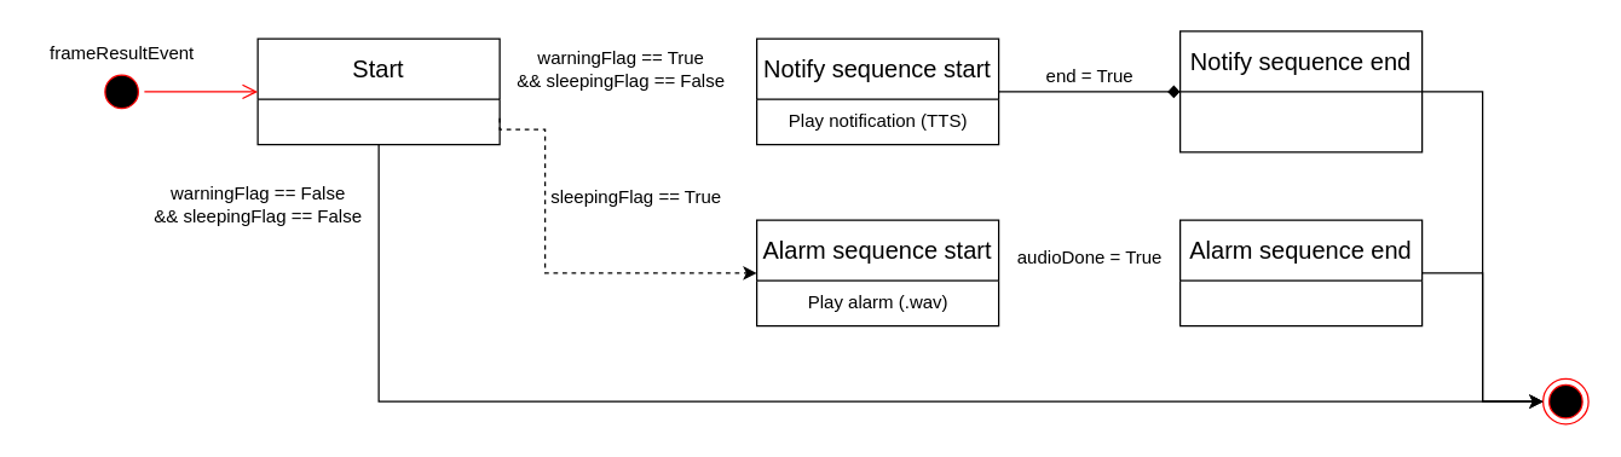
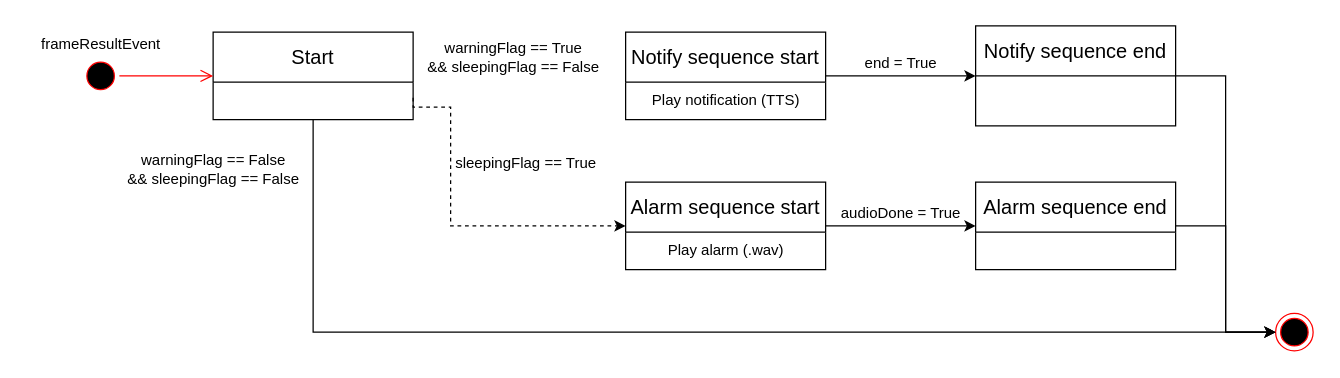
  <mxCell id="0" />
  <mxCell id="1" parent="0" />
  <mxCell id="2" style="edgeStyle=orthogonalEdgeStyle;rounded=0;orthogonalLoop=1;jettySize=auto;html=1;exitX=1;exitY=0.75;exitDx=0;exitDy=0;entryX=0;entryY=0.5;entryDx=0;entryDy=0;dashed=1;" edge="1" parent="1" source="4" target="15"><mxGeometry relative="1" as="geometry"><mxPoint x="450" y="175" as="targetPoint" /><Array as="points"><mxPoint x="330" y="85" /><mxPoint x="360" y="85" /><mxPoint x="360" y="180" /></Array></mxGeometry></mxCell>
  <mxCell id="3" style="edgeStyle=orthogonalEdgeStyle;rounded=0;orthogonalLoop=1;jettySize=auto;html=1;entryX=0;entryY=0.5;entryDx=0;entryDy=0;" edge="1" parent="1" source="4" target="5"><mxGeometry relative="1" as="geometry"><Array as="points"><mxPoint x="250" y="265" /></Array></mxGeometry></mxCell>
  <mxCell id="4" value="Start" style="swimlane;fontStyle=0;childLayout=stackLayout;horizontal=1;startSize=40;fillColor=none;horizontalStack=0;resizeParent=1;resizeParentMax=0;resizeLast=0;collapsible=1;marginBottom=0;whiteSpace=wrap;html=1;fontSize=16;" parent="1" vertex="1"><mxGeometry x="170" y="25" width="160" height="70" as="geometry" /></mxCell>
  <mxCell id="5" value="" style="ellipse;html=1;shape=endState;fillColor=#000000;strokeColor=#ff0000;" parent="1" vertex="1"><mxGeometry x="1020" y="250" width="30" height="30" as="geometry" /></mxCell>
  <mxCell id="6" value="" style="ellipse;html=1;shape=startState;fillColor=#000000;strokeColor=#ff0000;" parent="1" vertex="1"><mxGeometry x="65" y="45" width="30" height="30" as="geometry" /></mxCell>
  <mxCell id="7" value="" style="edgeStyle=orthogonalEdgeStyle;html=1;verticalAlign=bottom;endArrow=open;endSize=8;strokeColor=#ff0000;rounded=0;entryX=0;entryY=0.5;entryDx=0;entryDy=0;" parent="1" source="6" target="4" edge="1"><mxGeometry relative="1" as="geometry"><mxPoint x="75" y="140" as="targetPoint" /></mxGeometry></mxCell>
  <mxCell id="8" value="frameResultEvent" style="text;html=1;align=center;verticalAlign=middle;resizable=0;points=[];autosize=1;strokeColor=none;fillColor=none;" vertex="1" parent="1"><mxGeometry x="20" y="20" width="120" height="30" as="geometry" /></mxCell>
- <mxCell id="9" style="edgeStyle=orthogonalEdgeStyle;rounded=0;orthogonalLoop=1;jettySize=auto;html=1;entryX=0;entryY=0.5;entryDx=0;entryDy=0;endArrow=diamond;" edge="1" parent="1" source="10" target="13"><mxGeometry relative="1" as="geometry" /></mxCell>
+ <mxCell id="9" style="edgeStyle=orthogonalEdgeStyle;rounded=0;orthogonalLoop=1;jettySize=auto;html=1;entryX=0;entryY=0.5;entryDx=0;entryDy=0;" edge="1" parent="1" source="10" target="13"><mxGeometry relative="1" as="geometry" /></mxCell>
  <mxCell id="10" value="Notify sequence start" style="swimlane;fontStyle=0;childLayout=stackLayout;horizontal=1;startSize=40;fillColor=none;horizontalStack=0;resizeParent=1;resizeParentMax=0;resizeLast=0;collapsible=1;marginBottom=0;whiteSpace=wrap;html=1;fontSize=16;" vertex="1" parent="1"><mxGeometry x="500" y="25" width="160" height="70" as="geometry"><mxRectangle x="600" y="120" width="190" height="40" as="alternateBounds" /></mxGeometry></mxCell>
  <mxCell id="11" value="Play notification (TTS)" style="text;html=1;align=center;verticalAlign=middle;resizable=0;points=[];autosize=1;strokeColor=none;fillColor=none;" vertex="1" parent="10"><mxGeometry y="40" width="160" height="30" as="geometry" /></mxCell>
  <mxCell id="12" style="edgeStyle=orthogonalEdgeStyle;rounded=0;orthogonalLoop=1;jettySize=auto;html=1;entryX=0;entryY=0.5;entryDx=0;entryDy=0;" edge="1" parent="1" source="13" target="5"><mxGeometry relative="1" as="geometry" /></mxCell>
  <mxCell id="13" value="Notify sequence end" style="swimlane;fontStyle=0;childLayout=stackLayout;horizontal=1;startSize=40;fillColor=none;horizontalStack=0;resizeParent=1;resizeParentMax=0;resizeLast=0;collapsible=1;marginBottom=0;whiteSpace=wrap;html=1;fontSize=16;" vertex="1" parent="1"><mxGeometry x="780" y="20" width="160" height="80" as="geometry" /></mxCell>
+ <mxCell id="14" style="edgeStyle=orthogonalEdgeStyle;rounded=0;orthogonalLoop=1;jettySize=auto;html=1;exitX=1;exitY=0.5;exitDx=0;exitDy=0;entryX=0;entryY=0.5;entryDx=0;entryDy=0;" edge="1" parent="1" source="15" target="18"><mxGeometry relative="1" as="geometry" /></mxCell>
  <mxCell id="15" value="Alarm sequence start" style="swimlane;fontStyle=0;childLayout=stackLayout;horizontal=1;startSize=40;fillColor=none;horizontalStack=0;resizeParent=1;resizeParentMax=0;resizeLast=0;collapsible=1;marginBottom=0;whiteSpace=wrap;html=1;fontSize=16;" vertex="1" parent="1"><mxGeometry x="500" y="145" width="160" height="70" as="geometry" /></mxCell>
  <mxCell id="16" value="Play alarm (.wav)" style="text;html=1;align=center;verticalAlign=middle;resizable=0;points=[];autosize=1;strokeColor=none;fillColor=none;" vertex="1" parent="15"><mxGeometry y="40" width="160" height="30" as="geometry" /></mxCell>
  <mxCell id="17" style="edgeStyle=orthogonalEdgeStyle;rounded=0;orthogonalLoop=1;jettySize=auto;html=1;entryX=0;entryY=0.5;entryDx=0;entryDy=0;" edge="1" parent="1" source="18" target="5"><mxGeometry relative="1" as="geometry" /></mxCell>
  <mxCell id="18" value="Alarm sequence end" style="swimlane;fontStyle=0;childLayout=stackLayout;horizontal=1;startSize=40;fillColor=none;horizontalStack=0;resizeParent=1;resizeParentMax=0;resizeLast=0;collapsible=1;marginBottom=0;whiteSpace=wrap;html=1;fontSize=16;" vertex="1" parent="1"><mxGeometry x="780" y="145" width="160" height="70" as="geometry" /></mxCell>
  <mxCell id="19" value="warningFlag == True&lt;br&gt;&amp;amp;&amp;amp; sleepingFlag == False" style="text;html=1;align=center;verticalAlign=middle;resizable=0;points=[];autosize=1;strokeColor=none;fillColor=none;" vertex="1" parent="1"><mxGeometry x="330" y="25" width="160" height="40" as="geometry" /></mxCell>
  <mxCell id="20" value="sleepingFlag == True" style="text;html=1;align=center;verticalAlign=middle;resizable=0;points=[];autosize=1;strokeColor=none;fillColor=none;" vertex="1" parent="1"><mxGeometry x="350" y="115" width="140" height="30" as="geometry" /></mxCell>
  <mxCell id="21" value="end = True" style="text;html=1;align=center;verticalAlign=middle;resizable=0;points=[];autosize=1;strokeColor=none;fillColor=none;" vertex="1" parent="1"><mxGeometry x="670" y="35" width="100" height="30" as="geometry" /></mxCell>
  <mxCell id="22" value="audioDone = True" style="text;html=1;align=center;verticalAlign=middle;resizable=0;points=[];autosize=1;strokeColor=none;fillColor=none;" vertex="1" parent="1"><mxGeometry x="660" y="155" width="120" height="30" as="geometry" /></mxCell>
  <mxCell id="23" value="warningFlag == False&lt;br&gt;&amp;amp;&amp;amp; sleepingFlag == False" style="text;html=1;align=center;verticalAlign=middle;resizable=0;points=[];autosize=1;strokeColor=none;fillColor=none;" vertex="1" parent="1"><mxGeometry x="90" y="115" width="160" height="40" as="geometry" /></mxCell>
